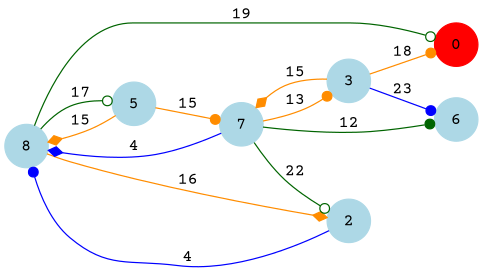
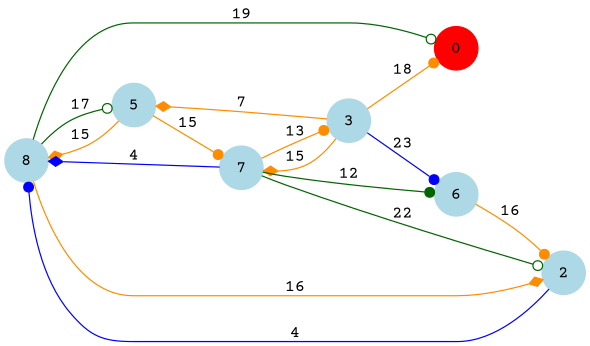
  digraph {
    fontname="Courier Prime"
    rankdir=LR
    node [color=lightblue fontname="Courier Prime" shape=circle style=filled]
    edge [arrowhead=dot color=darkorange fontname="Courier Prime"]
    0 [color=red]
    2
    8
    5
    3
    6
    7
    2 -> 8 [color=blue label=4]
    8 -> 0 [arrowhead=odot color=darkgreen label=19]
    8 -> 2 [arrowhead=diamond label=16]
    8 -> 5 [arrowhead=odot color=darkgreen label=17]
    5 -> 8 [arrowhead=diamond label=15]
    5 -> 7 [label=15]
    3 -> 0 [label=18]
+   3 -> 5 [arrowhead=diamond label=7]
    3 -> 6 [color=blue label=23]
    3 -> 7 [arrowhead=diamond label=15]
+   6 -> 2 [label=16]
    7 -> 2 [arrowhead=odot color=darkgreen label=22]
    7 -> 8 [arrowhead=diamond color=blue label=4]
    7 -> 3 [label=13]
    7 -> 6 [color=darkgreen label=12]
  }
